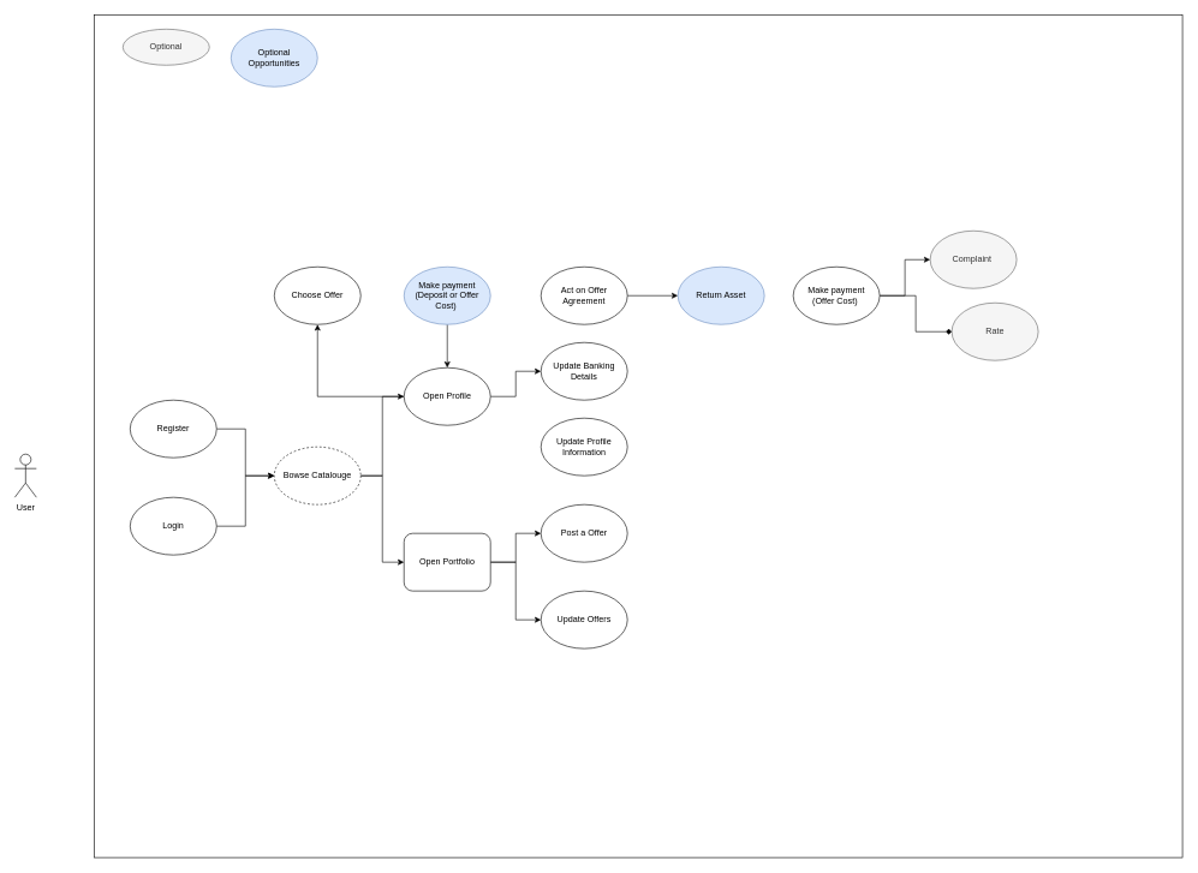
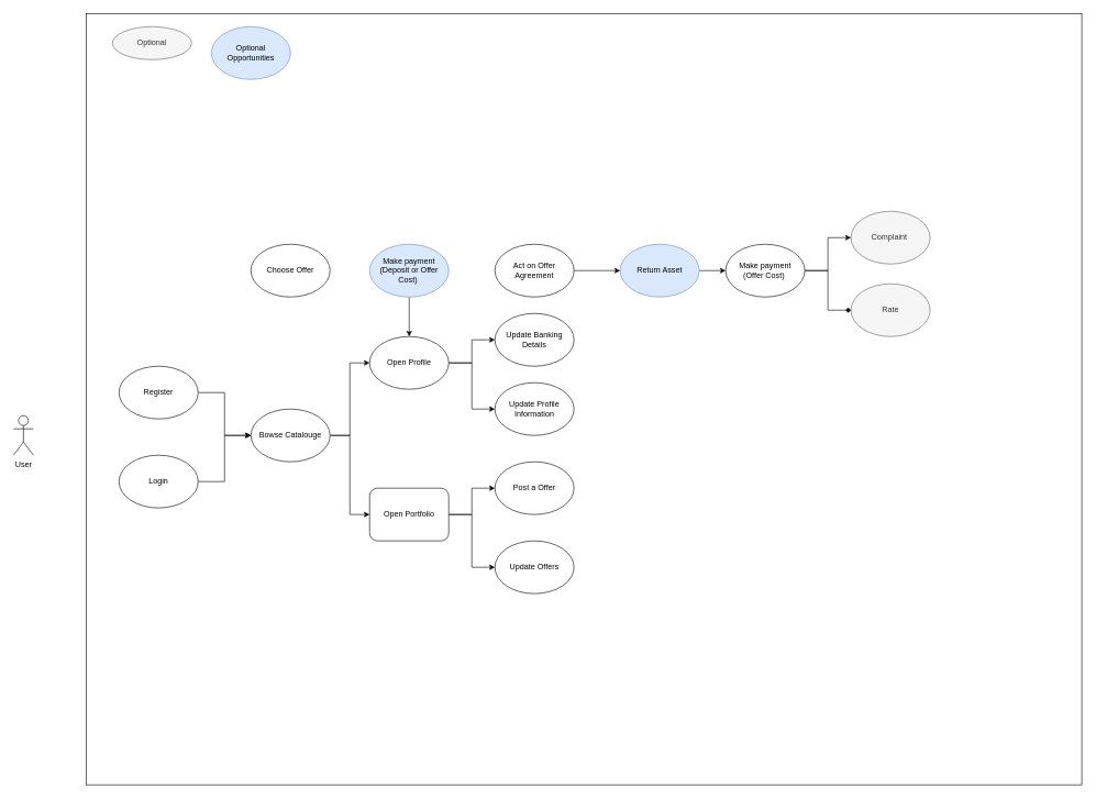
  <mxCell id="0" />
  <mxCell id="1" parent="0" />
  <mxCell id="2" value="" style="rounded=0;whiteSpace=wrap;html=1;" parent="1" vertex="1"><mxGeometry x="130" y="20" width="1510" height="1170" as="geometry" /></mxCell>
  <mxCell id="3" value="User" style="shape=umlActor;verticalLabelPosition=bottom;verticalAlign=top;html=1;outlineConnect=0;" parent="1" vertex="1"><mxGeometry x="20" y="630" width="30" height="60" as="geometry" /></mxCell>
  <mxCell id="4" value="Choose Offer" style="ellipse;whiteSpace=wrap;html=1;" parent="1" vertex="1"><mxGeometry x="380" y="370" width="120" height="80" as="geometry" /></mxCell>
  <mxCell id="5" style="edgeStyle=orthogonalEdgeStyle;rounded=0;orthogonalLoop=1;jettySize=auto;html=1;" edge="1" parent="1" source="6" target="20"><mxGeometry relative="1" as="geometry" /></mxCell>
  <mxCell id="6" value="&lt;span style=&quot;font-weight: normal;&quot;&gt;Make payment&lt;/span&gt;&lt;div&gt;&lt;span style=&quot;font-weight: normal;&quot;&gt;(Deposit or Offer Cost)&amp;nbsp;&lt;/span&gt;&lt;/div&gt;" style="ellipse;whiteSpace=wrap;html=1;fontStyle=1;fillColor=#dae8fc;strokeColor=#6c8ebf;" parent="1" vertex="1"><mxGeometry x="560" y="370" width="120" height="80" as="geometry" /></mxCell>
  <mxCell id="7" style="edgeStyle=orthogonalEdgeStyle;rounded=0;orthogonalLoop=1;jettySize=auto;html=1;" edge="1" parent="1" source="8" target="10"><mxGeometry relative="1" as="geometry" /></mxCell>
  <mxCell id="8" value="Act on Offer Agreement" style="ellipse;whiteSpace=wrap;html=1;" parent="1" vertex="1"><mxGeometry x="750" y="370" width="120" height="80" as="geometry" /></mxCell>
+ <mxCell id="9" style="edgeStyle=orthogonalEdgeStyle;rounded=0;orthogonalLoop=1;jettySize=auto;html=1;" edge="1" parent="1" source="10" target="17"><mxGeometry relative="1" as="geometry" /></mxCell>
  <mxCell id="10" value="Return Asset" style="ellipse;whiteSpace=wrap;html=1;fillColor=#dae8fc;strokeColor=#6c8ebf;" parent="1" vertex="1"><mxGeometry x="940" y="370" width="120" height="80" as="geometry" /></mxCell>
- <mxCell id="11" value="Rate" style="ellipse;whiteSpace=wrap;html=1;fillColor=#f5f5f5;fontColor=#333333;strokeColor=#666666;" parent="1" vertex="1"><mxGeometry x="1320" y="420" width="120" height="80" as="geometry" /></mxCell>
+ <mxCell id="11" value="Rate" style="ellipse;whiteSpace=wrap;html=1;fillColor=#f5f5f5;fontColor=#333333;strokeColor=#666666;" parent="1" vertex="1"><mxGeometry x="1290" y="430" width="120" height="80" as="geometry" /></mxCell>
  <mxCell id="12" value="Complaint&amp;nbsp;" style="ellipse;whiteSpace=wrap;html=1;fillColor=#f5f5f5;fontColor=#333333;strokeColor=#666666;" parent="1" vertex="1"><mxGeometry x="1290" y="320" width="120" height="80" as="geometry" /></mxCell>
  <mxCell id="13" style="edgeStyle=orthogonalEdgeStyle;rounded=0;orthogonalLoop=1;jettySize=auto;html=1;" edge="1" parent="1" source="14" target="33"><mxGeometry relative="1" as="geometry" /></mxCell>
  <mxCell id="14" value="Register" style="ellipse;whiteSpace=wrap;html=1;" parent="1" vertex="1"><mxGeometry x="180" y="555" width="120" height="80" as="geometry" /></mxCell>
  <mxCell id="15" style="edgeStyle=orthogonalEdgeStyle;rounded=0;orthogonalLoop=1;jettySize=auto;html=1;" parent="1" source="17" target="12" edge="1"><mxGeometry relative="1" as="geometry" /></mxCell>
  <mxCell id="16" style="edgeStyle=orthogonalEdgeStyle;rounded=0;orthogonalLoop=1;jettySize=auto;html=1;endArrow=diamond;" parent="1" source="17" target="11" edge="1"><mxGeometry relative="1" as="geometry" /></mxCell>
  <mxCell id="17" value="&lt;span style=&quot;font-weight: normal;&quot;&gt;Make payment&lt;/span&gt;&lt;div&gt;&lt;span style=&quot;font-weight: normal;&quot;&gt;(Offer Cost)&amp;nbsp;&lt;/span&gt;&lt;/div&gt;" style="ellipse;whiteSpace=wrap;html=1;fontStyle=1;" parent="1" vertex="1"><mxGeometry x="1100" y="370" width="120" height="80" as="geometry" /></mxCell>
  <mxCell id="18" style="edgeStyle=orthogonalEdgeStyle;rounded=0;orthogonalLoop=1;jettySize=auto;html=1;" edge="1" parent="1" source="20" target="25"><mxGeometry relative="1" as="geometry" /></mxCell>
- <mxCell id="19" style="edgeStyle=orthogonalEdgeStyle;rounded=0;orthogonalLoop=1;jettySize=auto;html=1;" edge="1" parent="1" source="20" target="4"><mxGeometry relative="1" as="geometry" /></mxCell>
+ <mxCell id="19" style="edgeStyle=orthogonalEdgeStyle;rounded=0;orthogonalLoop=1;jettySize=auto;html=1;" edge="1" parent="1" source="20" target="24"><mxGeometry relative="1" as="geometry" /></mxCell>
  <mxCell id="20" value="Open Profile" style="ellipse;whiteSpace=wrap;html=1;" parent="1" vertex="1"><mxGeometry x="560" y="510" width="120" height="80" as="geometry" /></mxCell>
  <mxCell id="21" value="Update Offers" style="ellipse;whiteSpace=wrap;html=1;" parent="1" vertex="1"><mxGeometry x="750" y="820" width="120" height="80" as="geometry" /></mxCell>
  <mxCell id="22" value="Optional" style="ellipse;whiteSpace=wrap;html=1;fillColor=#f5f5f5;fontColor=#333333;strokeColor=#666666;" parent="1" vertex="1"><mxGeometry x="170" y="40" width="120" height="50" as="geometry" /></mxCell>
  <mxCell id="23" value="Optional Opportunities" style="ellipse;whiteSpace=wrap;html=1;fillColor=#dae8fc;strokeColor=#6c8ebf;" parent="1" vertex="1"><mxGeometry x="320" y="40" width="120" height="80" as="geometry" /></mxCell>
  <mxCell id="24" value="Update Profile&lt;div&gt;Information&lt;/div&gt;" style="ellipse;whiteSpace=wrap;html=1;" vertex="1" parent="1"><mxGeometry x="750" y="580" width="120" height="80" as="geometry" /></mxCell>
  <mxCell id="25" value="Update Banking Details" style="ellipse;whiteSpace=wrap;html=1;" vertex="1" parent="1"><mxGeometry x="750" y="475" width="120" height="80" as="geometry" /></mxCell>
  <mxCell id="26" style="edgeStyle=orthogonalEdgeStyle;rounded=0;orthogonalLoop=1;jettySize=auto;html=1;" edge="1" parent="1" source="28" target="34"><mxGeometry relative="1" as="geometry" /></mxCell>
  <mxCell id="27" style="edgeStyle=orthogonalEdgeStyle;rounded=0;orthogonalLoop=1;jettySize=auto;html=1;" edge="1" parent="1" source="28" target="21"><mxGeometry relative="1" as="geometry" /></mxCell>
  <mxCell id="28" value="Open Portfolio" style="whiteSpace=wrap;html=1;rounded=1;" vertex="1" parent="1"><mxGeometry x="560" y="740" width="120" height="80" as="geometry" /></mxCell>
  <mxCell id="29" style="edgeStyle=orthogonalEdgeStyle;rounded=0;orthogonalLoop=1;jettySize=auto;html=1;" edge="1" parent="1" source="30" target="33"><mxGeometry relative="1" as="geometry" /></mxCell>
  <mxCell id="30" value="Login" style="ellipse;whiteSpace=wrap;html=1;" vertex="1" parent="1"><mxGeometry x="180" y="690" width="120" height="80" as="geometry" /></mxCell>
  <mxCell id="31" style="edgeStyle=orthogonalEdgeStyle;rounded=0;orthogonalLoop=1;jettySize=auto;html=1;entryX=0;entryY=0.5;entryDx=0;entryDy=0;" edge="1" parent="1" source="33" target="20"><mxGeometry relative="1" as="geometry" /></mxCell>
  <mxCell id="32" style="edgeStyle=orthogonalEdgeStyle;rounded=0;orthogonalLoop=1;jettySize=auto;html=1;entryX=0;entryY=0.5;entryDx=0;entryDy=0;" edge="1" parent="1" source="33" target="28"><mxGeometry relative="1" as="geometry" /></mxCell>
- <mxCell id="33" value="Bowse Catalouge" style="ellipse;whiteSpace=wrap;html=1;dashed=1;" vertex="1" parent="1"><mxGeometry x="380" y="620" width="120" height="80" as="geometry" /></mxCell>
+ <mxCell id="33" value="Bowse Catalouge" style="ellipse;whiteSpace=wrap;html=1;" vertex="1" parent="1"><mxGeometry x="380" y="620" width="120" height="80" as="geometry" /></mxCell>
  <mxCell id="34" value="Post a Offer" style="ellipse;whiteSpace=wrap;html=1;" vertex="1" parent="1"><mxGeometry x="750" y="700" width="120" height="80" as="geometry" /></mxCell>
